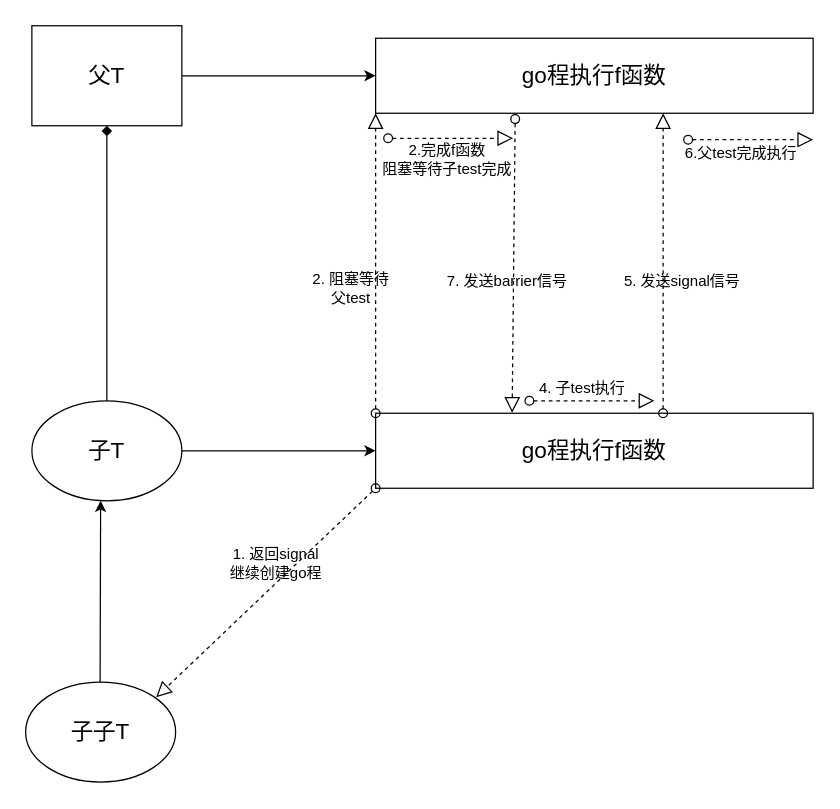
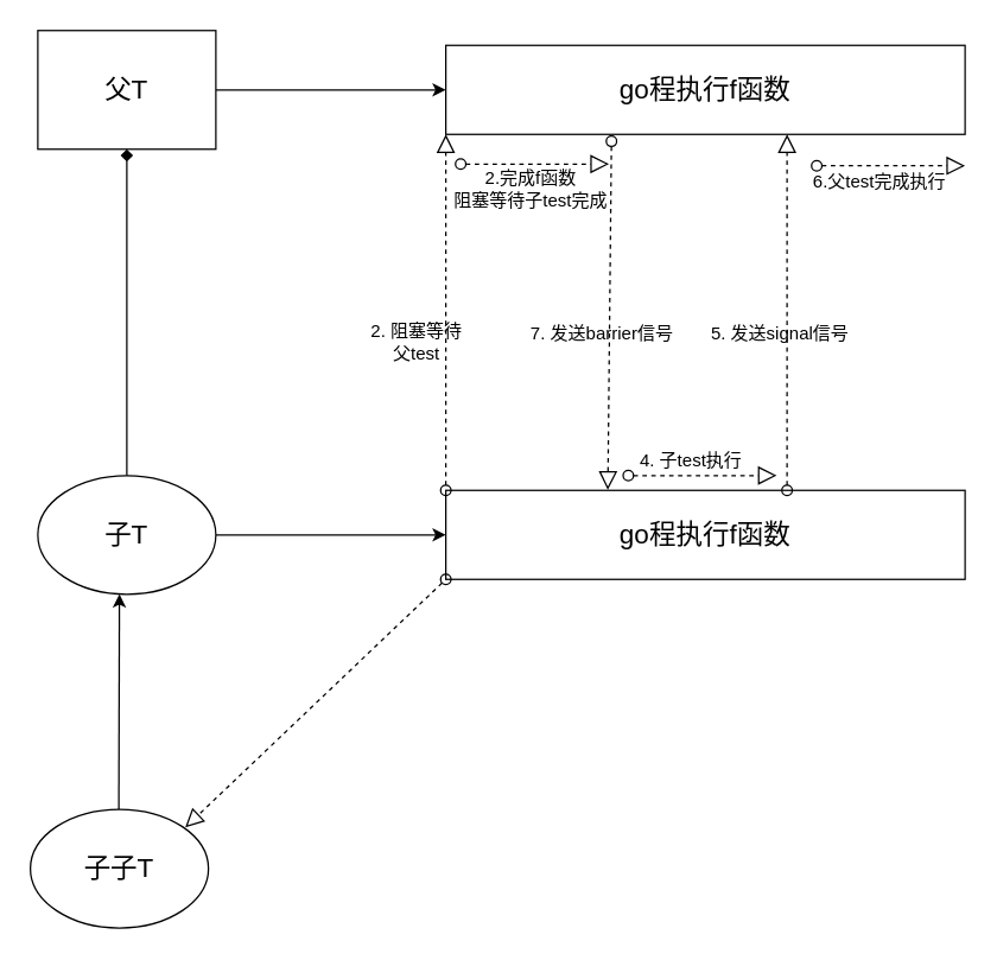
  <mxCell id="0" />
  <mxCell id="1" parent="0" />
  <mxCell id="2" style="edgeStyle=orthogonalEdgeStyle;rounded=0;orthogonalLoop=1;jettySize=auto;html=1;entryX=0;entryY=0.5;entryDx=0;entryDy=0;" edge="1" parent="1" source="3" target="7"><mxGeometry relative="1" as="geometry" /></mxCell>
  <mxCell id="3" value="&lt;font style=&quot;font-size: 18px&quot;&gt;父T&lt;/font&gt;" style="whiteSpace=wrap;html=1;rounded=0;" vertex="1" parent="1"><mxGeometry x="25" y="20" width="120" height="80" as="geometry" /></mxCell>
  <mxCell id="4" style="edgeStyle=orthogonalEdgeStyle;rounded=0;orthogonalLoop=1;jettySize=auto;html=1;" edge="1" parent="1" source="5" target="8"><mxGeometry relative="1" as="geometry" /></mxCell>
  <mxCell id="5" value="&lt;font style=&quot;font-size: 18px&quot;&gt;子T&lt;/font&gt;" style="ellipse;whiteSpace=wrap;html=1;" vertex="1" parent="1"><mxGeometry x="25" y="320" width="120" height="80" as="geometry" /></mxCell>
  <mxCell id="6" value="" style="endArrow=diamond;html=1;entryX=0.5;entryY=1;entryDx=0;entryDy=0;" edge="1" parent="1" source="5" target="3"><mxGeometry width="50" height="50" relative="1" as="geometry"><mxPoint x="180" y="280" as="sourcePoint" /><mxPoint x="230" y="230" as="targetPoint" /></mxGeometry></mxCell>
  <mxCell id="7" value="&lt;font style=&quot;font-size: 18px&quot;&gt;go程执行f函数&lt;/font&gt;" style="rounded=0;whiteSpace=wrap;html=1;" vertex="1" parent="1"><mxGeometry x="300" y="30" width="350" height="60" as="geometry" /></mxCell>
  <mxCell id="8" value="&lt;font style=&quot;font-size: 18px&quot;&gt;go程执行f函数&lt;/font&gt;" style="rounded=0;whiteSpace=wrap;html=1;" vertex="1" parent="1"><mxGeometry x="300" y="330" width="350" height="60" as="geometry" /></mxCell>
  <mxCell id="9" value="" style="startArrow=oval;startFill=0;startSize=7;endArrow=block;endFill=0;endSize=10;dashed=1;html=1;exitX=0;exitY=1;exitDx=0;exitDy=0;" edge="1" parent="1"><mxGeometry width="100" relative="1" as="geometry"><mxPoint x="300" y="390" as="sourcePoint" /><mxPoint x="124.408" y="557.231" as="targetPoint" /></mxGeometry></mxCell>
- <mxCell id="10" value="1. 返回signal&lt;br&gt;继续创建go程" style="text;html=1;align=center;verticalAlign=middle;resizable=0;points=[];autosize=1;" vertex="1" parent="1"><mxGeometry x="175" y="435" width="90" height="30" as="geometry" /></mxCell>
  <mxCell id="11" value="" style="startArrow=oval;startFill=0;startSize=7;endArrow=block;endFill=0;endSize=10;dashed=1;html=1;entryX=0;entryY=1;entryDx=0;entryDy=0;exitX=0;exitY=0;exitDx=0;exitDy=0;" edge="1" parent="1" source="8" target="7"><mxGeometry width="100" relative="1" as="geometry"><mxPoint x="250" y="320" as="sourcePoint" /><mxPoint x="350" y="320" as="targetPoint" /></mxGeometry></mxCell>
  <mxCell id="12" value="2. 阻塞等待&lt;br&gt;父test" style="text;html=1;align=center;verticalAlign=middle;resizable=0;points=[];autosize=1;" vertex="1" parent="1"><mxGeometry x="240" y="215" width="80" height="30" as="geometry" /></mxCell>
  <mxCell id="13" value="" style="startArrow=oval;startFill=0;startSize=7;endArrow=block;endFill=0;endSize=10;dashed=1;html=1;exitX=0;exitY=0;exitDx=0;exitDy=0;" edge="1" parent="1"><mxGeometry width="100" relative="1" as="geometry"><mxPoint x="530" y="330" as="sourcePoint" /><mxPoint x="530" y="90" as="targetPoint" /></mxGeometry></mxCell>
  <mxCell id="14" value="7. 发送barrier信号" style="text;html=1;align=center;verticalAlign=middle;resizable=0;points=[];autosize=1;" vertex="1" parent="1"><mxGeometry x="350" y="215" width="110" height="20" as="geometry" /></mxCell>
  <mxCell id="15" value="" style="startArrow=oval;startFill=0;startSize=7;endArrow=block;endFill=0;endSize=10;dashed=1;html=1;" edge="1" parent="1"><mxGeometry width="100" relative="1" as="geometry"><mxPoint x="310" y="110" as="sourcePoint" /><mxPoint x="410" y="110" as="targetPoint" /></mxGeometry></mxCell>
  <mxCell id="16" value="2.完成f函数&lt;br&gt;阻塞等待子test完成" style="text;html=1;align=center;verticalAlign=middle;resizable=0;points=[];autosize=1;" vertex="1" parent="1"><mxGeometry x="297" y="112" width="120" height="30" as="geometry" /></mxCell>
  <mxCell id="17" value="" style="startArrow=oval;startFill=0;startSize=7;endArrow=block;endFill=0;endSize=10;dashed=1;html=1;exitX=0.319;exitY=1.078;exitDx=0;exitDy=0;exitPerimeter=0;entryX=0.312;entryY=-0.006;entryDx=0;entryDy=0;entryPerimeter=0;" edge="1" parent="1" source="7" target="8"><mxGeometry width="100" relative="1" as="geometry"><mxPoint x="450" y="330" as="sourcePoint" /><mxPoint x="500" y="290" as="targetPoint" /></mxGeometry></mxCell>
  <mxCell id="18" value="" style="startArrow=oval;startFill=0;startSize=7;endArrow=block;endFill=0;endSize=10;dashed=1;html=1;" edge="1" parent="1"><mxGeometry width="100" relative="1" as="geometry"><mxPoint x="423" y="320" as="sourcePoint" /><mxPoint x="523" y="320" as="targetPoint" /></mxGeometry></mxCell>
  <mxCell id="19" value="4. 子test执行" style="text;html=1;align=center;verticalAlign=middle;resizable=0;points=[];autosize=1;" vertex="1" parent="1"><mxGeometry x="425" y="300" width="80" height="20" as="geometry" /></mxCell>
- <mxCell id="20" value="5. 发送signal信号" style="text;html=1;align=center;verticalAlign=middle;resizable=0;points=[];autosize=1;" vertex="1" parent="1"><mxGeometry x="490" y="215" width="110" height="20" as="geometry" /></mxCell>
+ <mxCell id="20" value="5. 发送signal信号" style="text;html=1;align=center;verticalAlign=middle;resizable=0;points=[];autosize=1;" vertex="1" parent="1"><mxGeometry x="470" y="215" width="110" height="20" as="geometry" /></mxCell>
  <mxCell id="21" value="" style="startArrow=oval;startFill=0;startSize=7;endArrow=block;endFill=0;endSize=10;dashed=1;html=1;" edge="1" parent="1"><mxGeometry width="100" relative="1" as="geometry"><mxPoint x="550" y="111.17" as="sourcePoint" /><mxPoint x="650" y="111.17" as="targetPoint" /></mxGeometry></mxCell>
  <mxCell id="22" value="6.父test完成执行" style="text;html=1;align=center;verticalAlign=middle;resizable=0;points=[];autosize=1;" vertex="1" parent="1"><mxGeometry x="542" y="112" width="100" height="20" as="geometry" /></mxCell>
  <mxCell id="23" value="&lt;font style=&quot;font-size: 18px&quot;&gt;子子T&lt;/font&gt;" style="ellipse;whiteSpace=wrap;html=1;" vertex="1" parent="1"><mxGeometry x="20" y="545" width="120" height="80" as="geometry" /></mxCell>
  <mxCell id="24" value="" style="endArrow=classic;html=1;" edge="1" parent="1"><mxGeometry width="50" height="50" relative="1" as="geometry"><mxPoint x="79.58" y="545" as="sourcePoint" /><mxPoint x="80" y="400" as="targetPoint" /></mxGeometry></mxCell>
